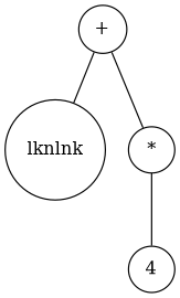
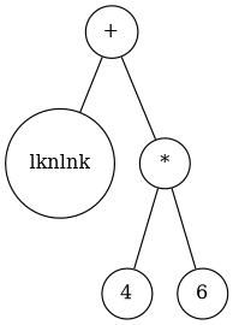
  digraph {
    node [shape=circle]
    edge [arrowsize=0]
    n1 [label="+"]
    n2 [label=lknlnk]
    n3 [label="*"]
    n4 [label=4]
+   n5 [label=6]
    n1 -> n2
    n1 -> n3
    n3 -> n4
+   n3 -> n5
  }
